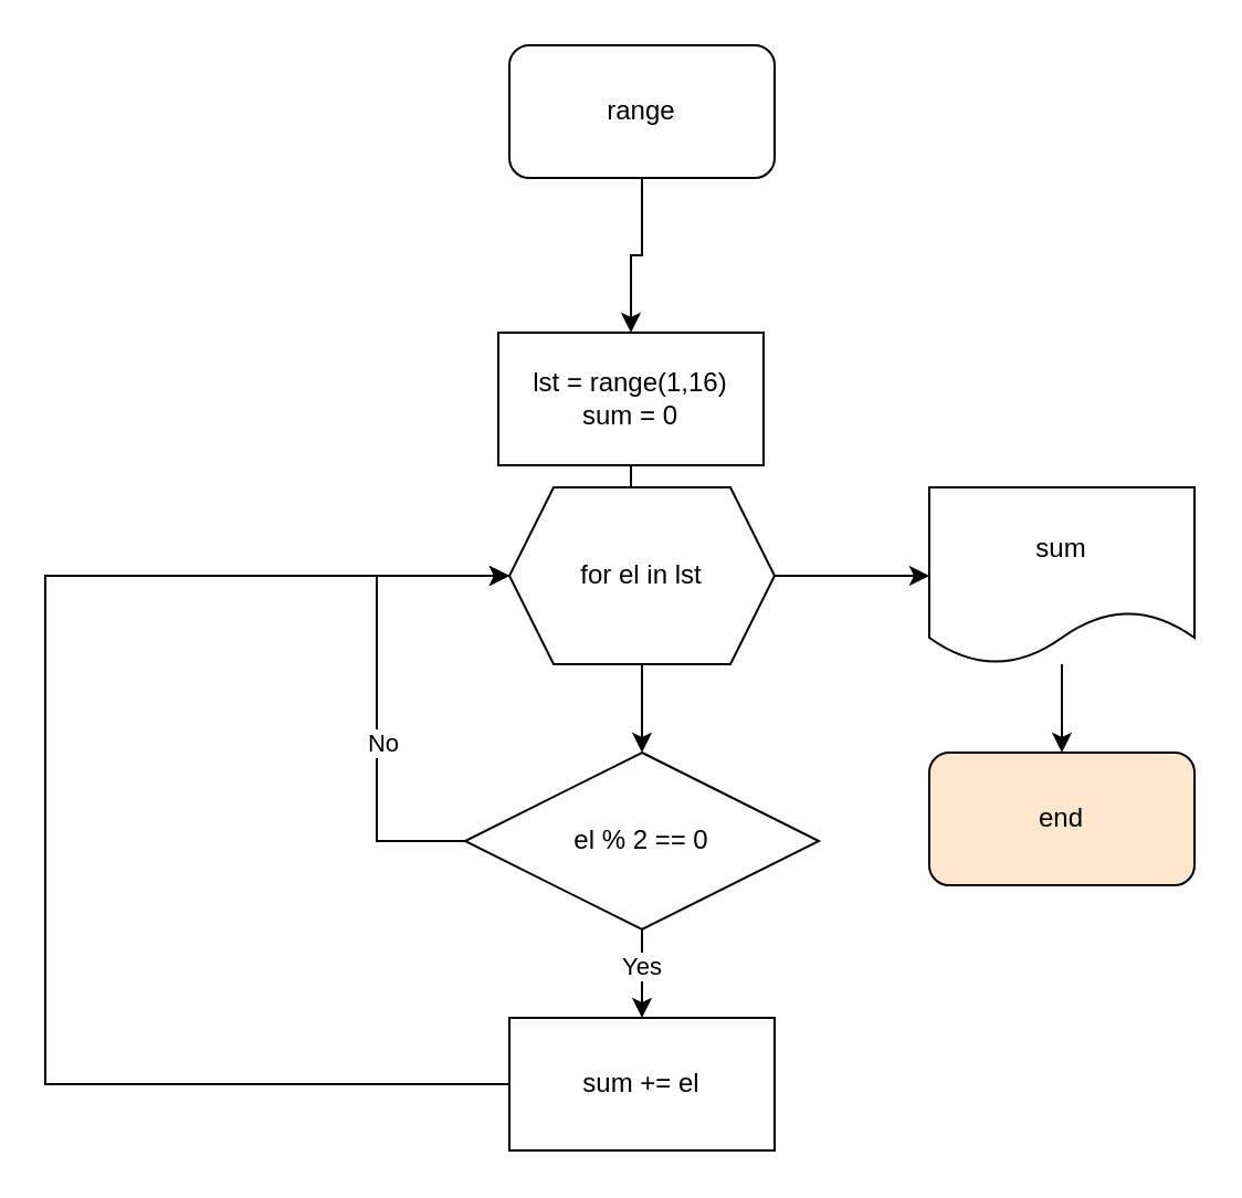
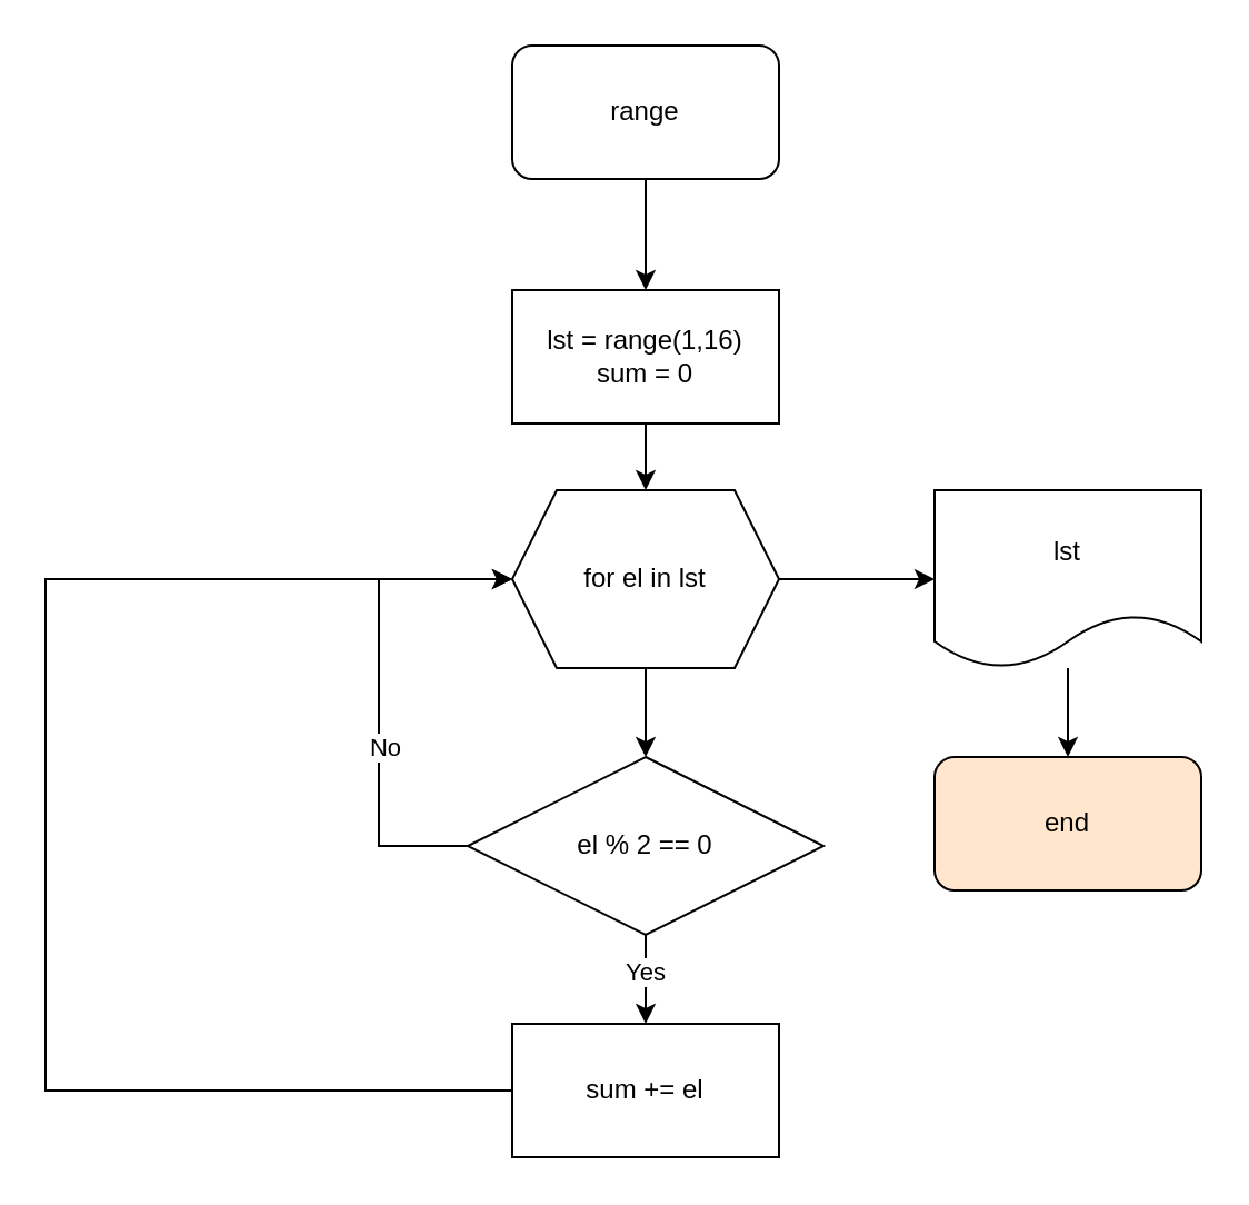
  <mxCell id="0" />
  <mxCell id="1" parent="0" />
  <mxCell id="2" value="" style="edgeStyle=orthogonalEdgeStyle;rounded=0;orthogonalLoop=1;jettySize=auto;html=1;" edge="1" parent="1" source="3" target="5"><mxGeometry relative="1" as="geometry" /></mxCell>
  <mxCell id="3" value="range" style="rounded=1;whiteSpace=wrap;html=1;" vertex="1" parent="1"><mxGeometry x="230" y="20" width="120" height="60" as="geometry" /></mxCell>
  <mxCell id="4" value="" style="edgeStyle=orthogonalEdgeStyle;rounded=0;orthogonalLoop=1;jettySize=auto;html=1;" edge="1" parent="1" source="5" target="8"><mxGeometry relative="1" as="geometry" /></mxCell>
- <mxCell id="5" value="lst = range(1,16)&lt;br&gt;sum = 0" style="rounded=0;whiteSpace=wrap;html=1;" vertex="1" parent="1"><mxGeometry x="225" y="150" width="120" height="60" as="geometry" /></mxCell>
+ <mxCell id="5" value="lst = range(1,16)&lt;br&gt;sum = 0" style="rounded=0;whiteSpace=wrap;html=1;" vertex="1" parent="1"><mxGeometry x="230" y="130" width="120" height="60" as="geometry" /></mxCell>
  <mxCell id="6" value="" style="edgeStyle=orthogonalEdgeStyle;rounded=0;orthogonalLoop=1;jettySize=auto;html=1;" edge="1" parent="1" source="8" target="15"><mxGeometry relative="1" as="geometry" /></mxCell>
  <mxCell id="7" value="" style="edgeStyle=orthogonalEdgeStyle;rounded=0;orthogonalLoop=1;jettySize=auto;html=1;" edge="1" parent="1" source="8" target="13"><mxGeometry relative="1" as="geometry" /></mxCell>
  <mxCell id="8" value="for el in lst" style="shape=hexagon;perimeter=hexagonPerimeter2;whiteSpace=wrap;html=1;fixedSize=1;" vertex="1" parent="1"><mxGeometry x="230" y="220" width="120" height="80" as="geometry" /></mxCell>
  <mxCell id="9" value="" style="edgeStyle=orthogonalEdgeStyle;rounded=0;orthogonalLoop=1;jettySize=auto;html=1;" edge="1" parent="1" source="13" target="18"><mxGeometry relative="1" as="geometry" /></mxCell>
  <mxCell id="10" value="Yes" style="edgeLabel;html=1;align=center;verticalAlign=middle;resizable=0;points=[];" vertex="1" connectable="0" parent="9"><mxGeometry x="-0.2" y="-1" relative="1" as="geometry"><mxPoint as="offset" /></mxGeometry></mxCell>
  <mxCell id="11" style="edgeStyle=orthogonalEdgeStyle;rounded=0;orthogonalLoop=1;jettySize=auto;html=1;exitX=0;exitY=0.5;exitDx=0;exitDy=0;" edge="1" parent="1" source="13"><mxGeometry relative="1" as="geometry"><mxPoint x="230" y="260" as="targetPoint" /><Array as="points"><mxPoint x="170" y="380" /><mxPoint x="170" y="260" /></Array></mxGeometry></mxCell>
  <mxCell id="12" value="No" style="edgeLabel;html=1;align=center;verticalAlign=middle;resizable=0;points=[];" vertex="1" connectable="0" parent="11"><mxGeometry x="-0.227" y="-2" relative="1" as="geometry"><mxPoint as="offset" /></mxGeometry></mxCell>
  <mxCell id="13" value="el % 2 == 0" style="rhombus;whiteSpace=wrap;html=1;" vertex="1" parent="1"><mxGeometry x="210" y="340" width="160" height="80" as="geometry" /></mxCell>
  <mxCell id="14" value="" style="edgeStyle=orthogonalEdgeStyle;rounded=0;orthogonalLoop=1;jettySize=auto;html=1;" edge="1" parent="1" source="15" target="16"><mxGeometry relative="1" as="geometry" /></mxCell>
- <mxCell id="15" value="sum" style="shape=document;whiteSpace=wrap;html=1;boundedLbl=1;" vertex="1" parent="1"><mxGeometry x="420" y="220" width="120" height="80" as="geometry" /></mxCell>
+ <mxCell id="15" value="lst" style="shape=document;whiteSpace=wrap;html=1;boundedLbl=1;" vertex="1" parent="1"><mxGeometry x="420" y="220" width="120" height="80" as="geometry" /></mxCell>
  <mxCell id="16" value="end" style="rounded=1;whiteSpace=wrap;html=1;fillColor=#ffe6cc;" vertex="1" parent="1"><mxGeometry x="420" y="340" width="120" height="60" as="geometry" /></mxCell>
  <mxCell id="17" style="edgeStyle=orthogonalEdgeStyle;rounded=0;orthogonalLoop=1;jettySize=auto;html=1;entryX=0;entryY=0.5;entryDx=0;entryDy=0;" edge="1" parent="1" source="18" target="8"><mxGeometry relative="1" as="geometry"><Array as="points"><mxPoint x="20" y="490" /><mxPoint x="20" y="260" /></Array></mxGeometry></mxCell>
  <mxCell id="18" value="sum += el" style="rounded=0;whiteSpace=wrap;html=1;" vertex="1" parent="1"><mxGeometry x="230" y="460" width="120" height="60" as="geometry" /></mxCell>
